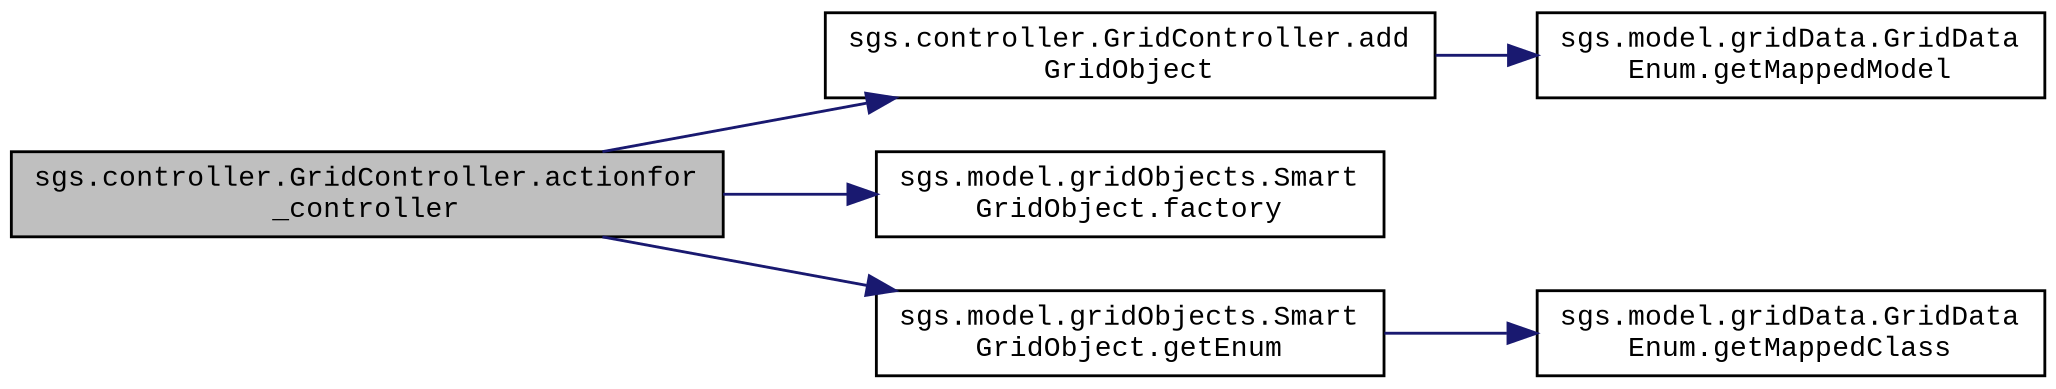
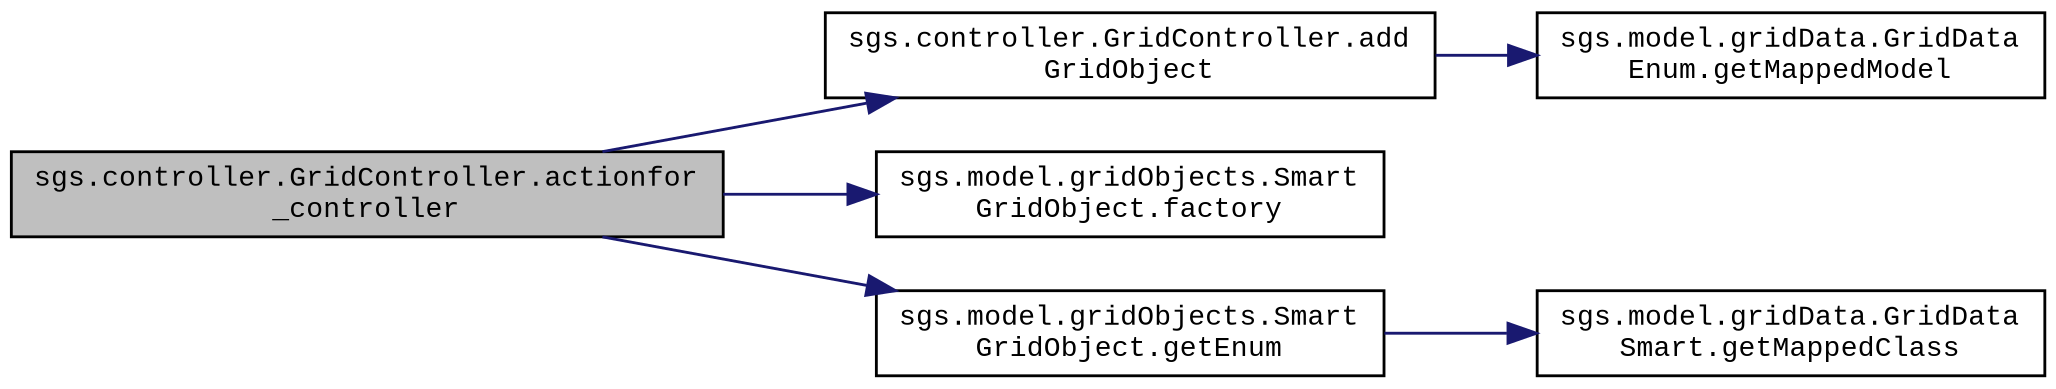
  digraph {
    fontname="Liberation Mono"
    rankdir=LR
    node [color=black fillcolor=white fontname="Liberation Mono" fontsize=10 shape=record style=filled]
    edge [color=midnightblue fontname="Liberation Mono" fontsize=10 labelfontname=Helvetica labelfontsize=10 style=solid]
    n1 [fillcolor=grey75 fontcolor=black height=0.2 label="sgs.controller.GridController.actionfor\l_controller" width=0.4]
    n2 [height=0.2 label="sgs.controller.GridController.add\lGridObject" width=0.4]
    n3 [height=0.2 label="sgs.model.gridObjects.Smart\lGridObject.factory" width=0.4]
    n4 [height=0.2 label="sgs.model.gridObjects.Smart\lGridObject.getEnum" width=0.4]
    n5 [height=0.2 label="sgs.model.gridData.GridData\lEnum.getMappedModel" width=0.4]
-   n6 [height=0.2 label="sgs.model.gridData.GridData\lEnum.getMappedClass" width=0.4]
+   n6 [height=0.2 label="sgs.model.gridData.GridData\lSmart.getMappedClass" width=0.4]
    n1 -> n2
    n1 -> n3
    n1 -> n4
    n2 -> n5
    n4 -> n6
  }
